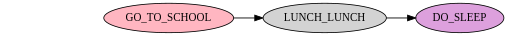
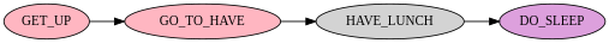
  digraph {
    fontname="Liberation Serif"
    rankdir=LR
    node [fillcolor=lightpink fontname="Liberation Serif" style=filled]
    edge [fontname="Liberation Serif"]
-   GO_TO_SCHOOL
-   HAVE_LUNCH [fillcolor=lightgrey label=LUNCH_LUNCH]
+   GET_UP
+   GO_TO_SCHOOL [label=GO_TO_HAVE]
+   HAVE_LUNCH [fillcolor=lightgrey]
    n4 [fillcolor=plum label=DO_SLEEP]
+   GET_UP -> GO_TO_SCHOOL
    GO_TO_SCHOOL -> HAVE_LUNCH
    HAVE_LUNCH -> n4
  }
